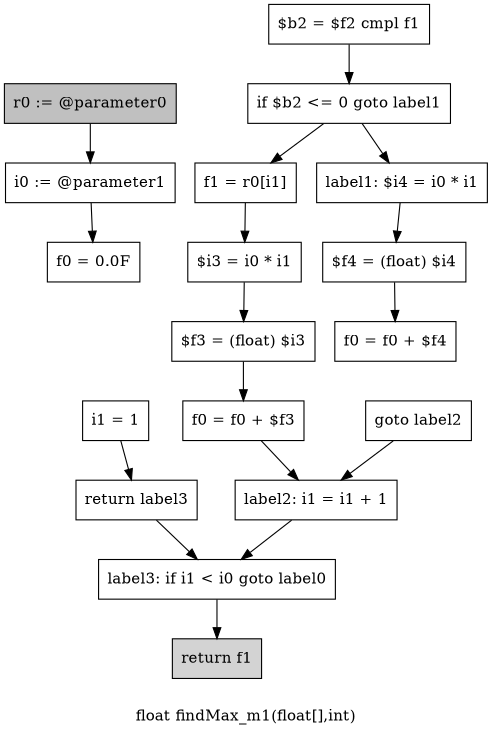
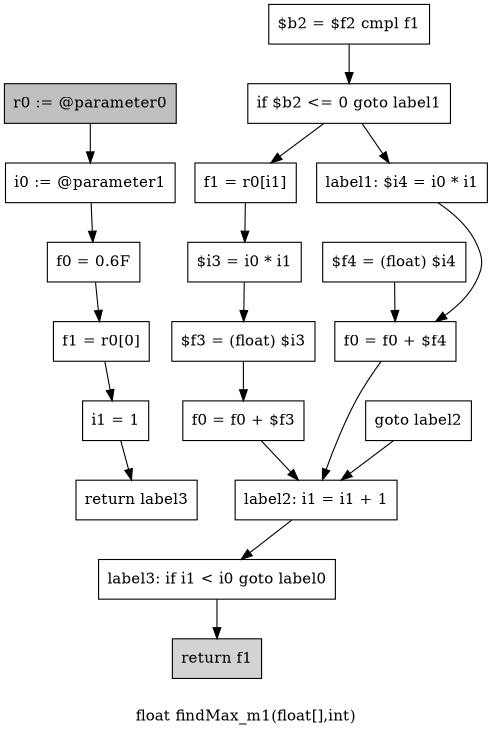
  digraph {
    label="float findMax_m1(float[],int)"
    node [shape=box]
    n1 [fillcolor=gray label="r0 := @parameter0" style=filled]
    n2 [label="i0 := @parameter1"]
-   n3 [label="f0 = 0.0F"]
+   n3 [label="f0 = 0.6F"]
+   n4 [label="f1 = r0[0]"]
    n5 [label="i1 = 1"]
    n6 [label="return label3"]
    n7 [label="label3: if i1 < i0 goto label0"]
    n8 [fillcolor=lightgray label="return f1" style=filled]
    n9 [label="$b2 = $f2 cmpl f1"]
    n10 [label="if $b2 <= 0 goto label1"]
    n11 [label="f1 = r0[i1]"]
    n12 [label="label1: $i4 = i0 * i1"]
    n13 [label="$i3 = i0 * i1"]
    n14 [label="$f4 = (float) $i4"]
    n15 [label="$f3 = (float) $i3"]
    n16 [label="f0 = f0 + $f4"]
    n17 [label="f0 = f0 + $f3"]
    n18 [label="label2: i1 = i1 + 1"]
    n19 [label="goto label2"]
    n1 -> n2
    n2 -> n3
+   n3 -> n4
+   n4 -> n5
    n5 -> n6
-   n6 -> n7
    n7 -> n8
    n9 -> n10
    n10 -> n11
    n10 -> n12
    n11 -> n13
-   n12 -> n14
+   n12 -> n16
    n13 -> n15
    n14 -> n16
    n15 -> n17
+   n16 -> n18
    n17 -> n18
    n18 -> n7
    n19 -> n18
  }
